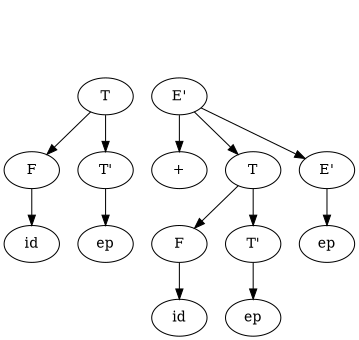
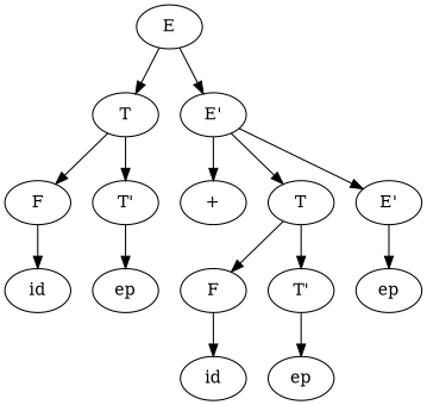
  digraph {
    edge [ordering=out]
+   n1 [label=E]
    n2 [label=T]
    n3 [label="E'"]
    n4 [label=F]
    n5 [label="T'"]
    n6 [label="+"]
    n7 [label=T]
    n8 [label="E'"]
    n9 [label=id]
    n10 [label=ep]
    n11 [label=F]
    n12 [label="T'"]
    n13 [label=ep]
    n14 [label=id]
    n15 [label=ep]
+   n1 -> n2
+   n1 -> n3
    n2 -> n4
    n2 -> n5
    n3 -> n6
    n3 -> n7
    n3 -> n8
    n4 -> n9
    n5 -> n10
    n7 -> n11
    n7 -> n12
    n8 -> n13
    n11 -> n14
    n12 -> n15
  }
